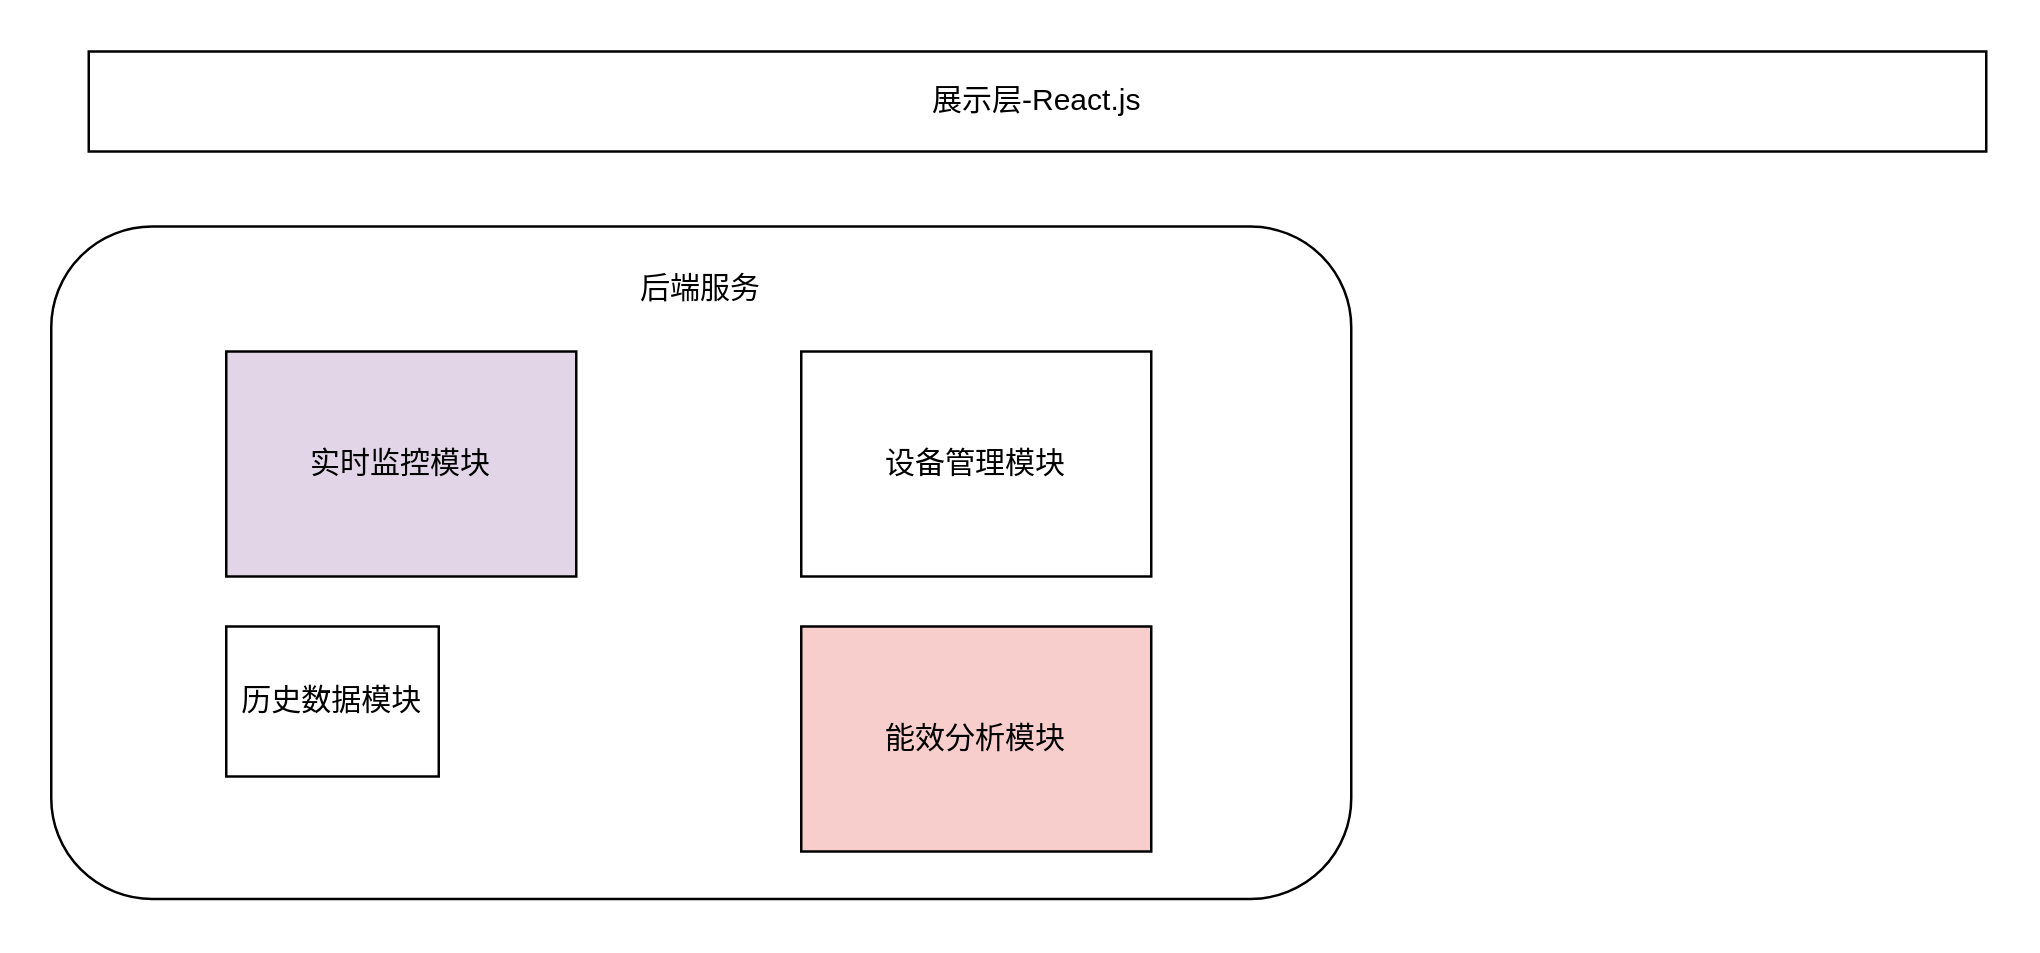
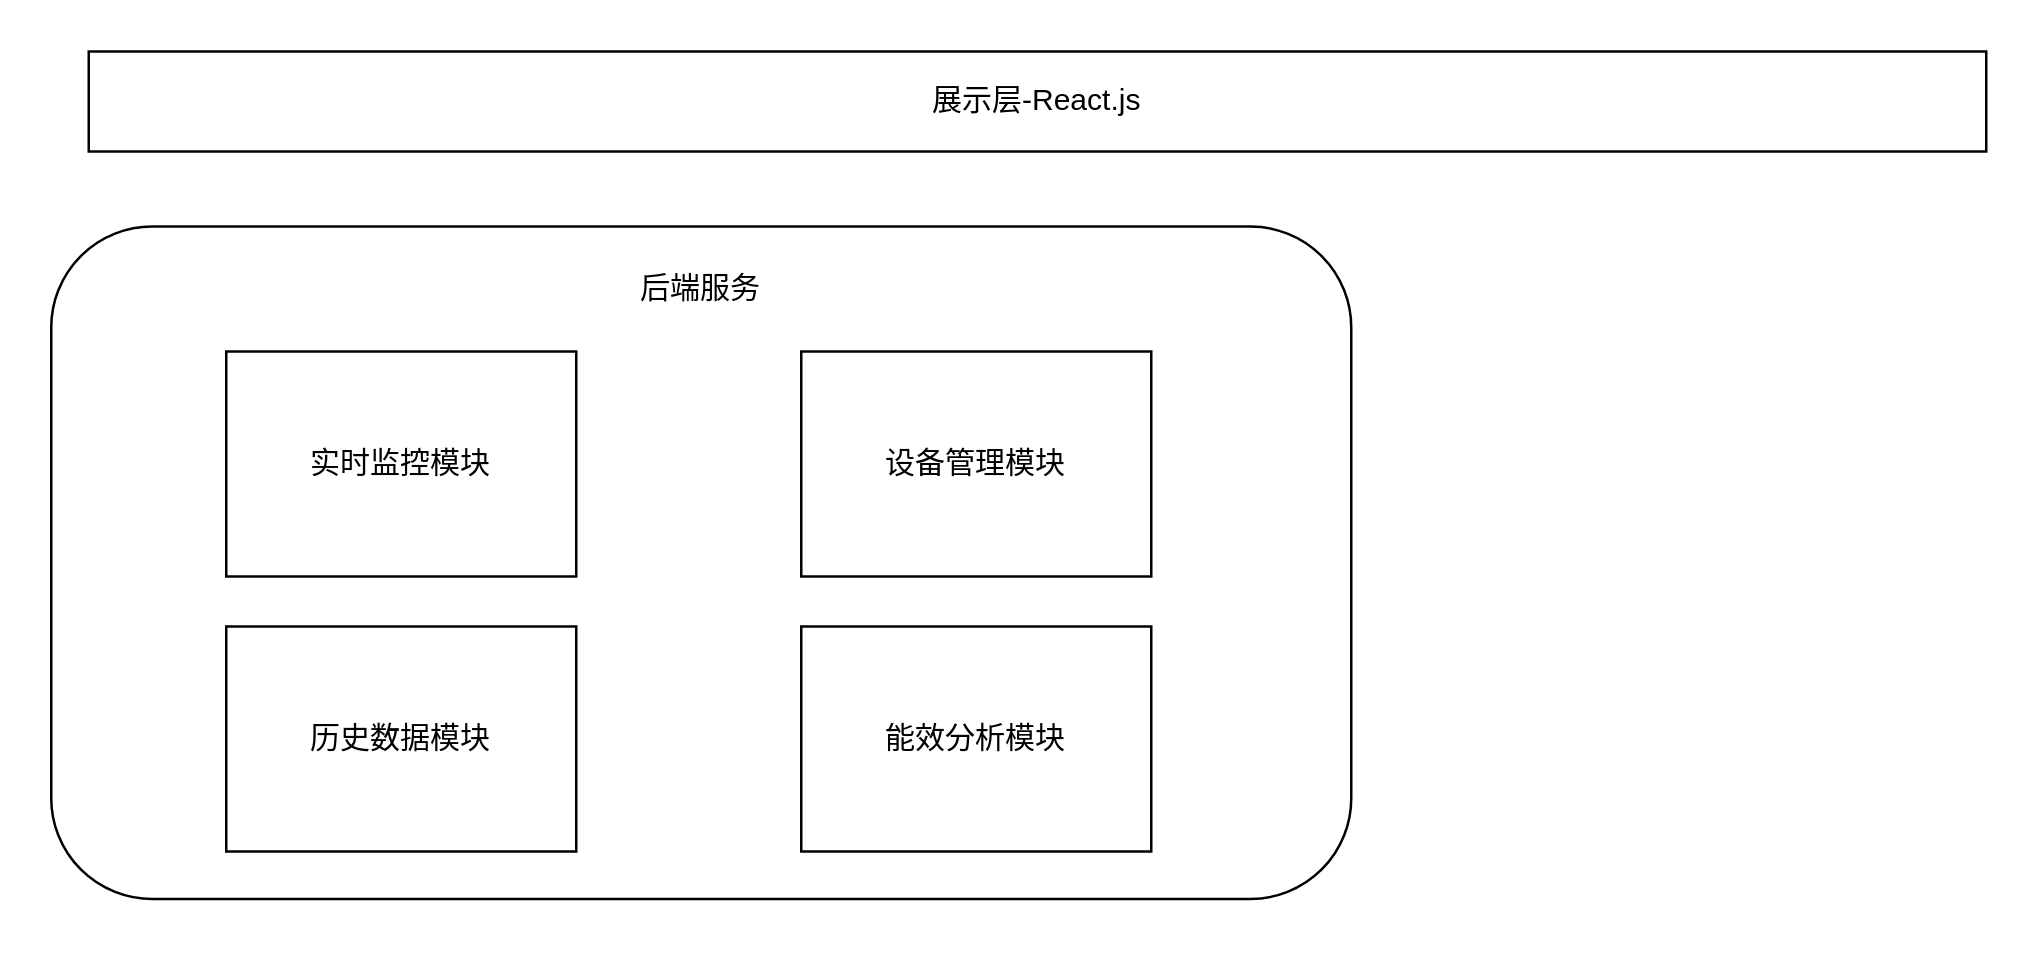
  <mxCell id="0" />
  <mxCell id="1" parent="0" />
  <mxCell id="2" value="展示层-React.js" style="rounded=0;whiteSpace=wrap;html=1;" vertex="1" parent="1"><mxGeometry x="35" y="20" width="759" height="40" as="geometry" /></mxCell>
  <mxCell id="3" value="" style="rounded=1;whiteSpace=wrap;html=1;" vertex="1" parent="1"><mxGeometry x="20" y="90" width="520" height="269" as="geometry" /></mxCell>
- <mxCell id="4" value="实时监控模块" style="rounded=0;whiteSpace=wrap;html=1;fillColor=#e1d5e7;" vertex="1" parent="1"><mxGeometry x="90" y="140" width="140" height="90" as="geometry" /></mxCell>
+ <mxCell id="4" value="实时监控模块" style="rounded=0;whiteSpace=wrap;html=1;" vertex="1" parent="1"><mxGeometry x="90" y="140" width="140" height="90" as="geometry" /></mxCell>
  <mxCell id="5" value="设备管理模块" style="rounded=0;whiteSpace=wrap;html=1;" vertex="1" parent="1"><mxGeometry x="320" y="140" width="140" height="90" as="geometry" /></mxCell>
- <mxCell id="6" value="历史数据模块" style="rounded=0;whiteSpace=wrap;html=1;" vertex="1" parent="1"><mxGeometry x="90" y="250" width="85" height="60" as="geometry" /></mxCell>
- <mxCell id="7" value="能效分析模块" style="rounded=0;whiteSpace=wrap;html=1;fillColor=#f8cecc;" vertex="1" parent="1"><mxGeometry x="320" y="250" width="140" height="90" as="geometry" /></mxCell>
+ <mxCell id="6" value="历史数据模块" style="rounded=0;whiteSpace=wrap;html=1;" vertex="1" parent="1"><mxGeometry x="90" y="250" width="140" height="90" as="geometry" /></mxCell>
+ <mxCell id="7" value="能效分析模块" style="rounded=0;whiteSpace=wrap;html=1;" vertex="1" parent="1"><mxGeometry x="320" y="250" width="140" height="90" as="geometry" /></mxCell>
  <mxCell id="8" value="后端服务" style="text;html=1;align=center;verticalAlign=middle;whiteSpace=wrap;rounded=0;" vertex="1" parent="1"><mxGeometry x="225" y="100" width="110" height="30" as="geometry" /></mxCell>
